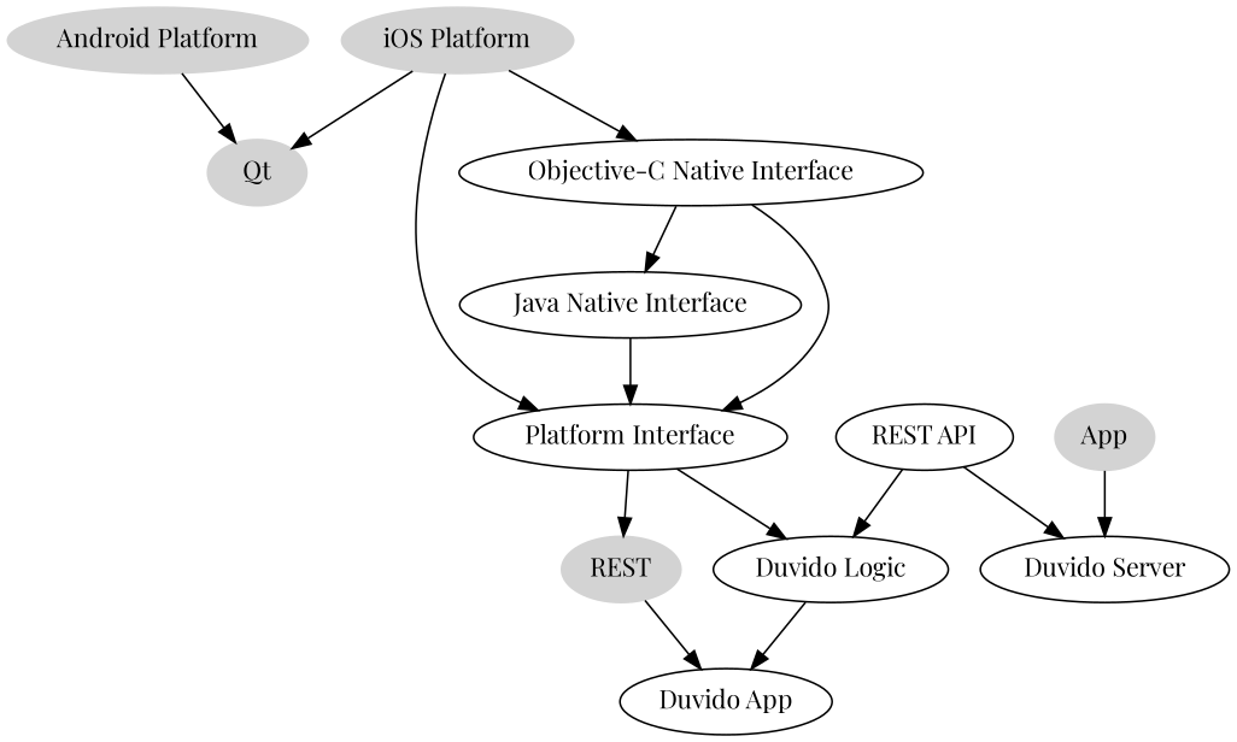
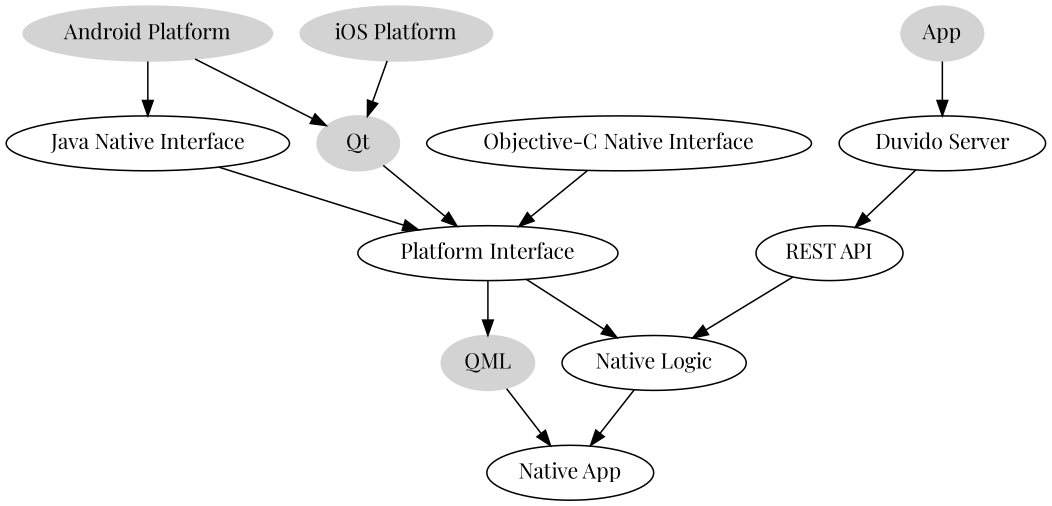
  digraph {
    fontname="Playfair Display"
    node [fontname="Playfair Display"]
    edge [fontname="Playfair Display"]
    n1 [color=lightgray label="Android Platform" style=filled]
    n2 [color=lightgray label=Qt style=filled]
    n3 [label="Java Native Interface"]
    n4 [label="Platform Interface"]
    n5 [color=lightgray label="iOS Platform" style=filled]
    n6 [label="Objective-C Native Interface"]
-   n7 [color=lightgray label=REST style=filled]
-   n8 [label="Duvido App"]
-   n9 [label="Duvido Logic"]
+   n7 [color=lightgray label=QML style=filled]
+   n8 [label="Native App"]
+   n9 [label="Native Logic"]
    n10 [label="REST API"]
    n11 [label="Duvido Server"]
    n12 [color=lightgray label=App style=filled]
    n1 -> n2
-   n6 -> n3
-   n5 -> n4
+   n1 -> n3
+   n2 -> n4
    n3 -> n4
    n4 -> n7
    n4 -> n9
    n5 -> n2
-   n5 -> n6
    n6 -> n4
    n7 -> n8
    n9 -> n8
    n10 -> n9
-   n10 -> n11
+   n11 -> n10
    n12 -> n11
  }
